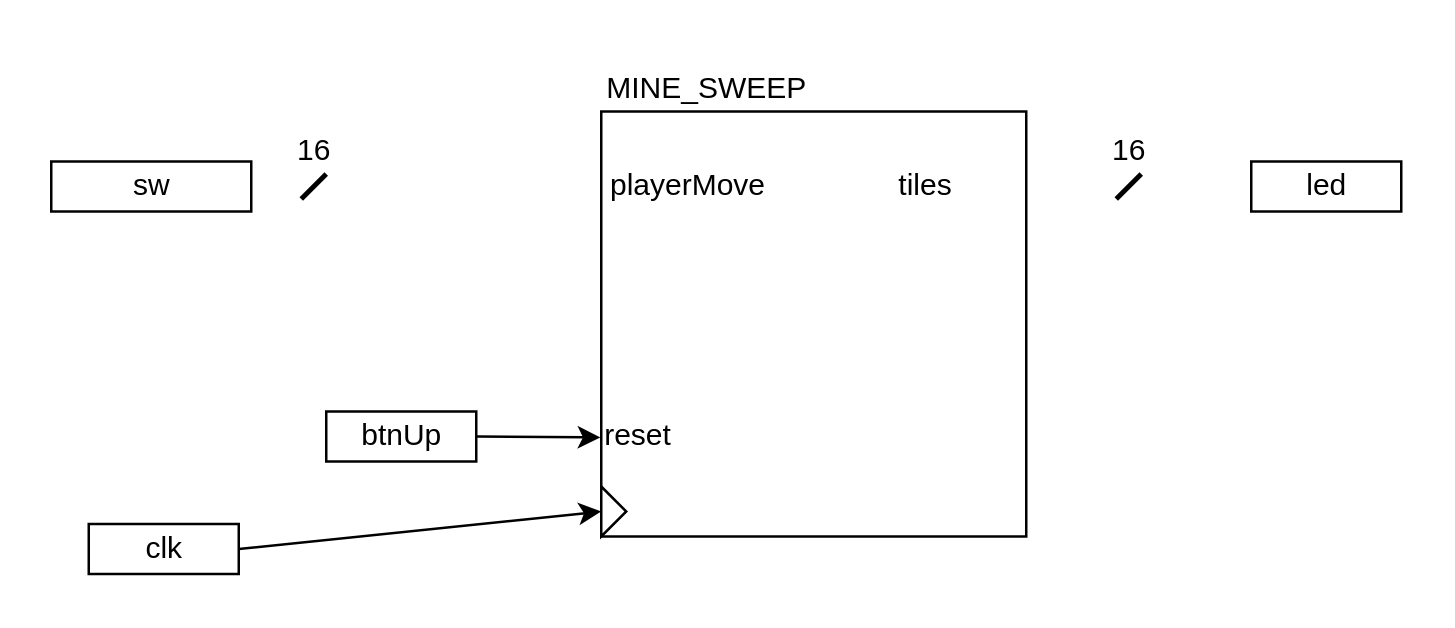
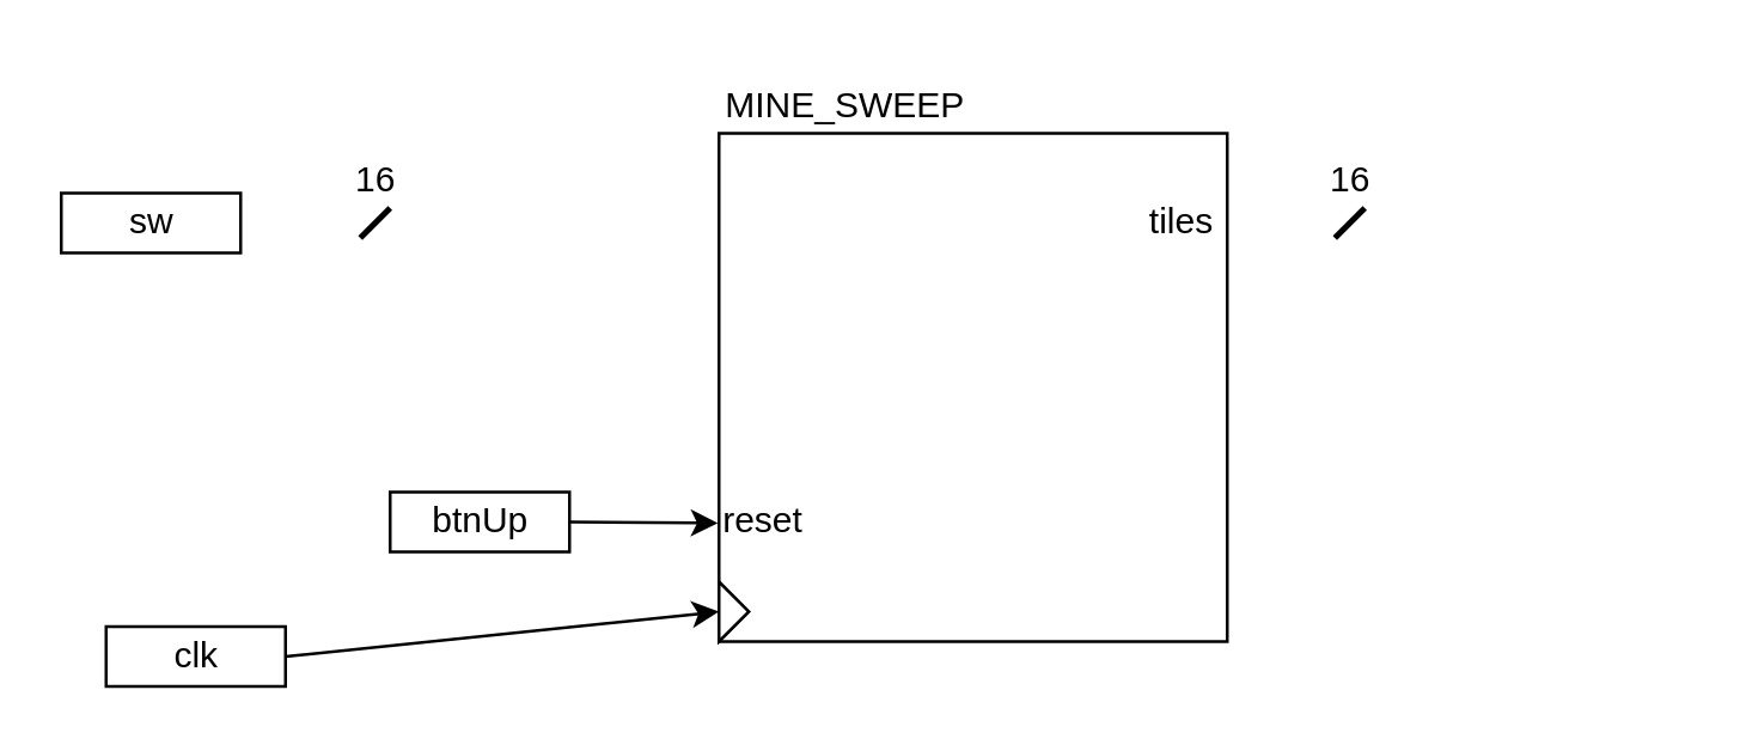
  <mxCell id="0" />
  <mxCell id="1" parent="0" />
  <mxCell id="2" value="" style="externalPins=0;recursiveResize=0;shadow=0;dashed=0;align=center;html=1;strokeWidth=1;shape=mxgraph.rtl.abstract.entity;container=1;collapsible=0;kind=sequential;drawPins=0;left=3;right=2;bottom=0;top=0;" parent="1" vertex="1"><mxGeometry x="240" y="44" width="170" height="170" as="geometry" /></mxCell>
  <mxCell id="3" value="" style="triangle;whiteSpace=wrap;html=1;" parent="2" vertex="1"><mxGeometry y="150" width="10" height="20" as="geometry" /></mxCell>
  <mxCell id="4" value="reset" style="text;html=1;strokeColor=none;fillColor=none;align=center;verticalAlign=middle;whiteSpace=wrap;rounded=0;" parent="2" vertex="1"><mxGeometry y="125" width="30" height="10" as="geometry" /></mxCell>
- <mxCell id="5" value="playerMove" style="text;html=1;strokeColor=none;fillColor=none;align=center;verticalAlign=middle;whiteSpace=wrap;rounded=0;" parent="2" vertex="1"><mxGeometry y="20" width="70" height="20" as="geometry" /></mxCell>
- <mxCell id="6" value="tiles" style="text;html=1;strokeColor=none;fillColor=none;align=center;verticalAlign=middle;whiteSpace=wrap;rounded=0;" parent="2" vertex="1"><mxGeometry x="115" y="20" width="30" height="20" as="geometry" /></mxCell>
- <mxCell id="7" value="sw" style="externalPins=0;recursiveResize=0;shadow=0;dashed=0;align=center;html=1;strokeWidth=1;shape=mxgraph.rtl.abstract.entity;container=1;collapsible=0;kind=input;drawPins=0;left=0;right=1;bottom=0;top=0;" parent="1" vertex="1"><mxGeometry x="20" y="64" width="80" height="20" as="geometry" /></mxCell>
+ <mxCell id="6" value="tiles" style="text;html=1;strokeColor=none;fillColor=none;align=center;verticalAlign=middle;whiteSpace=wrap;rounded=0;" parent="2" vertex="1"><mxGeometry x="140" y="20" width="30" height="20" as="geometry" /></mxCell>
+ <mxCell id="7" value="sw" style="externalPins=0;recursiveResize=0;shadow=0;dashed=0;align=center;html=1;strokeWidth=1;shape=mxgraph.rtl.abstract.entity;container=1;collapsible=0;kind=input;drawPins=0;left=0;right=1;bottom=0;top=0;" parent="1" vertex="1"><mxGeometry x="20" y="64" width="60" height="20" as="geometry" /></mxCell>
  <mxCell id="8" style="edgeStyle=none;html=1;exitX=0;exitY=0;exitDx=60;exitDy=10;exitPerimeter=0;entryX=-0.002;entryY=0.767;entryDx=0;entryDy=0;entryPerimeter=0;" parent="1" source="9" target="2" edge="1"><mxGeometry relative="1" as="geometry" /></mxCell>
  <mxCell id="9" value="btnUp" style="externalPins=0;recursiveResize=0;shadow=0;dashed=0;align=center;html=1;strokeWidth=1;shape=mxgraph.rtl.abstract.entity;container=1;collapsible=0;kind=input;drawPins=0;left=0;right=1;bottom=0;top=0;" parent="1" vertex="1"><mxGeometry x="130" y="164" width="60" height="20" as="geometry" /></mxCell>
  <mxCell id="10" style="edgeStyle=none;html=1;exitX=0;exitY=0;exitDx=60;exitDy=10;exitPerimeter=0;entryX=0;entryY=0.5;entryDx=0;entryDy=0;" parent="1" source="11" target="3" edge="1"><mxGeometry relative="1" as="geometry" /></mxCell>
  <mxCell id="11" value="clk" style="externalPins=0;recursiveResize=0;shadow=0;dashed=0;align=center;html=1;strokeWidth=1;shape=mxgraph.rtl.abstract.entity;container=1;collapsible=0;kind=input;drawPins=0;left=0;right=1;bottom=0;top=0;" parent="1" vertex="1"><mxGeometry x="35" y="209" width="60" height="20" as="geometry" /></mxCell>
- <mxCell id="12" value="led" style="externalPins=0;recursiveResize=0;shadow=0;dashed=0;align=center;html=1;strokeWidth=1;shape=mxgraph.rtl.abstract.entity;container=1;collapsible=0;kind=input;drawPins=0;left=0;right=1;bottom=0;top=0;" parent="1" vertex="1"><mxGeometry x="500" y="64" width="60" height="20" as="geometry" /></mxCell>
  <mxCell id="13" value="MINE_SWEEP" style="text;html=1;strokeColor=none;fillColor=none;align=center;verticalAlign=middle;whiteSpace=wrap;rounded=0;" parent="1" vertex="1"><mxGeometry x="235" y="20" width="95" height="30" as="geometry" /></mxCell>
  <mxCell id="14" value="16" style="verticalLabelPosition=top;shadow=0;dashed=0;align=center;html=1;verticalAlign=bottom;shape=mxgraph.electrical.transmission.bus_width;pointerEvents=1;strokeWidth=2;labelPosition=center;" parent="1" vertex="1"><mxGeometry x="120" y="69" width="10" height="10" as="geometry" /></mxCell>
  <mxCell id="15" value="16" style="verticalLabelPosition=top;shadow=0;dashed=0;align=center;html=1;verticalAlign=bottom;shape=mxgraph.electrical.transmission.bus_width;pointerEvents=1;strokeWidth=2;labelPosition=center;" vertex="1" parent="1"><mxGeometry x="446" y="69" width="10" height="10" as="geometry" /></mxCell>
